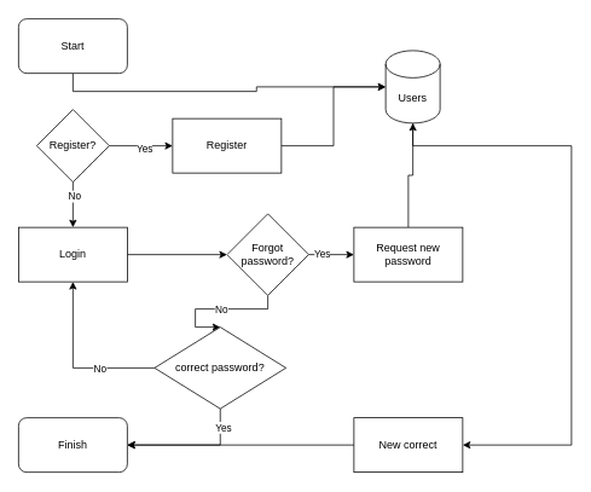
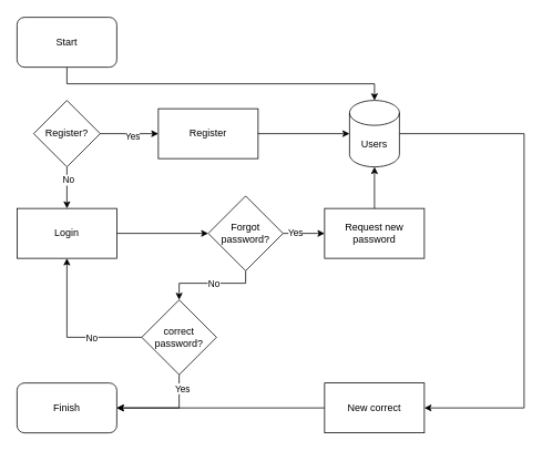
  <mxCell id="0" />
  <mxCell id="1" parent="0" />
  <mxCell id="2" style="edgeStyle=orthogonalEdgeStyle;rounded=0;orthogonalLoop=1;jettySize=auto;html=1;exitX=0.5;exitY=1;exitDx=0;exitDy=0;" edge="1" parent="1" source="3" target="11"><mxGeometry relative="1" as="geometry" /></mxCell>
  <mxCell id="3" value="Start" style="rounded=1;whiteSpace=wrap;html=1;" vertex="1" parent="1"><mxGeometry x="20" y="20" width="120" height="60" as="geometry" /></mxCell>
  <mxCell id="4" style="edgeStyle=orthogonalEdgeStyle;rounded=0;orthogonalLoop=1;jettySize=auto;html=1;exitX=1;exitY=0.5;exitDx=0;exitDy=0;entryX=0;entryY=0.5;entryDx=0;entryDy=0;" edge="1" parent="1" source="8" target="9"><mxGeometry relative="1" as="geometry" /></mxCell>
  <mxCell id="5" value="Yes" style="edgeLabel;html=1;align=center;verticalAlign=middle;resizable=0;points=[];" vertex="1" connectable="0" parent="4"><mxGeometry x="0.086" y="-2" relative="1" as="geometry"><mxPoint as="offset" /></mxGeometry></mxCell>
  <mxCell id="6" style="edgeStyle=orthogonalEdgeStyle;rounded=0;orthogonalLoop=1;jettySize=auto;html=1;exitX=0.5;exitY=1;exitDx=0;exitDy=0;" edge="1" parent="1" source="8" target="14"><mxGeometry relative="1" as="geometry" /></mxCell>
  <mxCell id="7" value="No" style="edgeLabel;html=1;align=center;verticalAlign=middle;resizable=0;points=[];" vertex="1" connectable="0" parent="6"><mxGeometry x="-0.4" y="1" relative="1" as="geometry"><mxPoint as="offset" /></mxGeometry></mxCell>
  <mxCell id="8" value="Register?" style="rhombus;whiteSpace=wrap;html=1;" vertex="1" parent="1"><mxGeometry x="40" y="120" width="80" height="80" as="geometry" /></mxCell>
  <mxCell id="9" value="Register" style="rounded=0;whiteSpace=wrap;html=1;" vertex="1" parent="1"><mxGeometry x="190" y="130" width="120" height="60" as="geometry" /></mxCell>
  <mxCell id="10" value="" style="edgeStyle=orthogonalEdgeStyle;rounded=0;orthogonalLoop=1;jettySize=auto;html=1;entryX=1;entryY=0.5;entryDx=0;entryDy=0;" edge="1" parent="1" source="11" target="29"><mxGeometry relative="1" as="geometry"><mxPoint x="540" y="490" as="targetPoint" /><Array as="points"><mxPoint x="630" y="160" /><mxPoint x="630" y="490" /></Array></mxGeometry></mxCell>
- <mxCell id="11" value="Users" style="shape=cylinder3;whiteSpace=wrap;html=1;boundedLbl=1;backgroundOutline=1;size=15;" vertex="1" parent="1"><mxGeometry x="425" y="55" width="60" height="80" as="geometry" /></mxCell>
+ <mxCell id="11" value="Users" style="shape=cylinder3;whiteSpace=wrap;html=1;boundedLbl=1;backgroundOutline=1;size=15;" vertex="1" parent="1"><mxGeometry x="420" y="120" width="60" height="80" as="geometry" /></mxCell>
  <mxCell id="12" style="edgeStyle=orthogonalEdgeStyle;rounded=0;orthogonalLoop=1;jettySize=auto;html=1;exitX=1;exitY=0.5;exitDx=0;exitDy=0;entryX=0;entryY=0.5;entryDx=0;entryDy=0;entryPerimeter=0;" edge="1" parent="1" source="9" target="11"><mxGeometry relative="1" as="geometry" /></mxCell>
  <mxCell id="13" style="edgeStyle=orthogonalEdgeStyle;rounded=0;orthogonalLoop=1;jettySize=auto;html=1;exitX=1;exitY=0.5;exitDx=0;exitDy=0;entryX=0;entryY=0.5;entryDx=0;entryDy=0;" edge="1" parent="1" source="14" target="19"><mxGeometry relative="1" as="geometry" /></mxCell>
  <mxCell id="14" value="Login" style="rounded=0;whiteSpace=wrap;html=1;" vertex="1" parent="1"><mxGeometry x="20" y="250" width="120" height="60" as="geometry" /></mxCell>
  <mxCell id="15" value="" style="edgeStyle=orthogonalEdgeStyle;rounded=0;orthogonalLoop=1;jettySize=auto;html=1;" edge="1" parent="1" source="19" target="21"><mxGeometry relative="1" as="geometry" /></mxCell>
  <mxCell id="16" value="Yes" style="edgeLabel;html=1;align=center;verticalAlign=middle;resizable=0;points=[];" vertex="1" connectable="0" parent="15"><mxGeometry x="-0.44" y="2" relative="1" as="geometry"><mxPoint as="offset" /></mxGeometry></mxCell>
  <mxCell id="17" style="edgeStyle=orthogonalEdgeStyle;rounded=0;orthogonalLoop=1;jettySize=auto;html=1;exitX=0.5;exitY=1;exitDx=0;exitDy=0;entryX=0.5;entryY=0;entryDx=0;entryDy=0;" edge="1" parent="1" source="19" target="26"><mxGeometry relative="1" as="geometry"><Array as="points"><mxPoint x="295" y="340" /><mxPoint x="215" y="340" /></Array></mxGeometry></mxCell>
  <mxCell id="18" value="No" style="edgeLabel;html=1;align=center;verticalAlign=middle;resizable=0;points=[];" vertex="1" connectable="0" parent="17"><mxGeometry x="-0.061" relative="1" as="geometry"><mxPoint as="offset" /></mxGeometry></mxCell>
  <mxCell id="19" value="Forgot password?" style="rhombus;whiteSpace=wrap;html=1;" vertex="1" parent="1"><mxGeometry x="250" y="235" width="90" height="90" as="geometry" /></mxCell>
  <mxCell id="20" style="edgeStyle=orthogonalEdgeStyle;rounded=0;orthogonalLoop=1;jettySize=auto;html=1;exitX=0.5;exitY=0;exitDx=0;exitDy=0;" edge="1" parent="1" source="21" target="11"><mxGeometry relative="1" as="geometry" /></mxCell>
  <mxCell id="21" value="Request new password" style="whiteSpace=wrap;html=1;" vertex="1" parent="1"><mxGeometry x="390" y="250" width="120" height="60" as="geometry" /></mxCell>
  <mxCell id="22" style="edgeStyle=orthogonalEdgeStyle;rounded=0;orthogonalLoop=1;jettySize=auto;html=1;entryX=0.5;entryY=1;entryDx=0;entryDy=0;" edge="1" parent="1" source="26" target="14"><mxGeometry relative="1" as="geometry" /></mxCell>
  <mxCell id="23" value="No" style="edgeLabel;html=1;align=center;verticalAlign=middle;resizable=0;points=[];" vertex="1" connectable="0" parent="22"><mxGeometry x="-0.341" relative="1" as="geometry"><mxPoint as="offset" /></mxGeometry></mxCell>
  <mxCell id="24" style="edgeStyle=orthogonalEdgeStyle;rounded=0;orthogonalLoop=1;jettySize=auto;html=1;exitX=0.5;exitY=1;exitDx=0;exitDy=0;entryX=1;entryY=0.5;entryDx=0;entryDy=0;" edge="1" parent="1" source="26" target="27"><mxGeometry relative="1" as="geometry" /></mxCell>
  <mxCell id="25" value="Yes" style="edgeLabel;html=1;align=center;verticalAlign=middle;resizable=0;points=[];" vertex="1" connectable="0" parent="24"><mxGeometry x="-0.722" y="3" relative="1" as="geometry"><mxPoint as="offset" /></mxGeometry></mxCell>
- <mxCell id="26" value="correct password?" style="rhombus;whiteSpace=wrap;html=1;" vertex="1" parent="1"><mxGeometry x="170" y="360" width="145" height="90" as="geometry" /></mxCell>
+ <mxCell id="26" value="correct password?" style="rhombus;whiteSpace=wrap;html=1;" vertex="1" parent="1"><mxGeometry x="170" y="360" width="90" height="90" as="geometry" /></mxCell>
  <mxCell id="27" value="Finish" style="rounded=1;whiteSpace=wrap;html=1;" vertex="1" parent="1"><mxGeometry x="20" y="460" width="120" height="60" as="geometry" /></mxCell>
  <mxCell id="28" style="edgeStyle=orthogonalEdgeStyle;rounded=0;orthogonalLoop=1;jettySize=auto;html=1;exitX=0;exitY=0.5;exitDx=0;exitDy=0;entryX=1;entryY=0.5;entryDx=0;entryDy=0;" edge="1" parent="1" source="29" target="27"><mxGeometry relative="1" as="geometry" /></mxCell>
  <mxCell id="29" value="New correct" style="whiteSpace=wrap;html=1;" vertex="1" parent="1"><mxGeometry x="390" y="460" width="120" height="60" as="geometry" /></mxCell>
